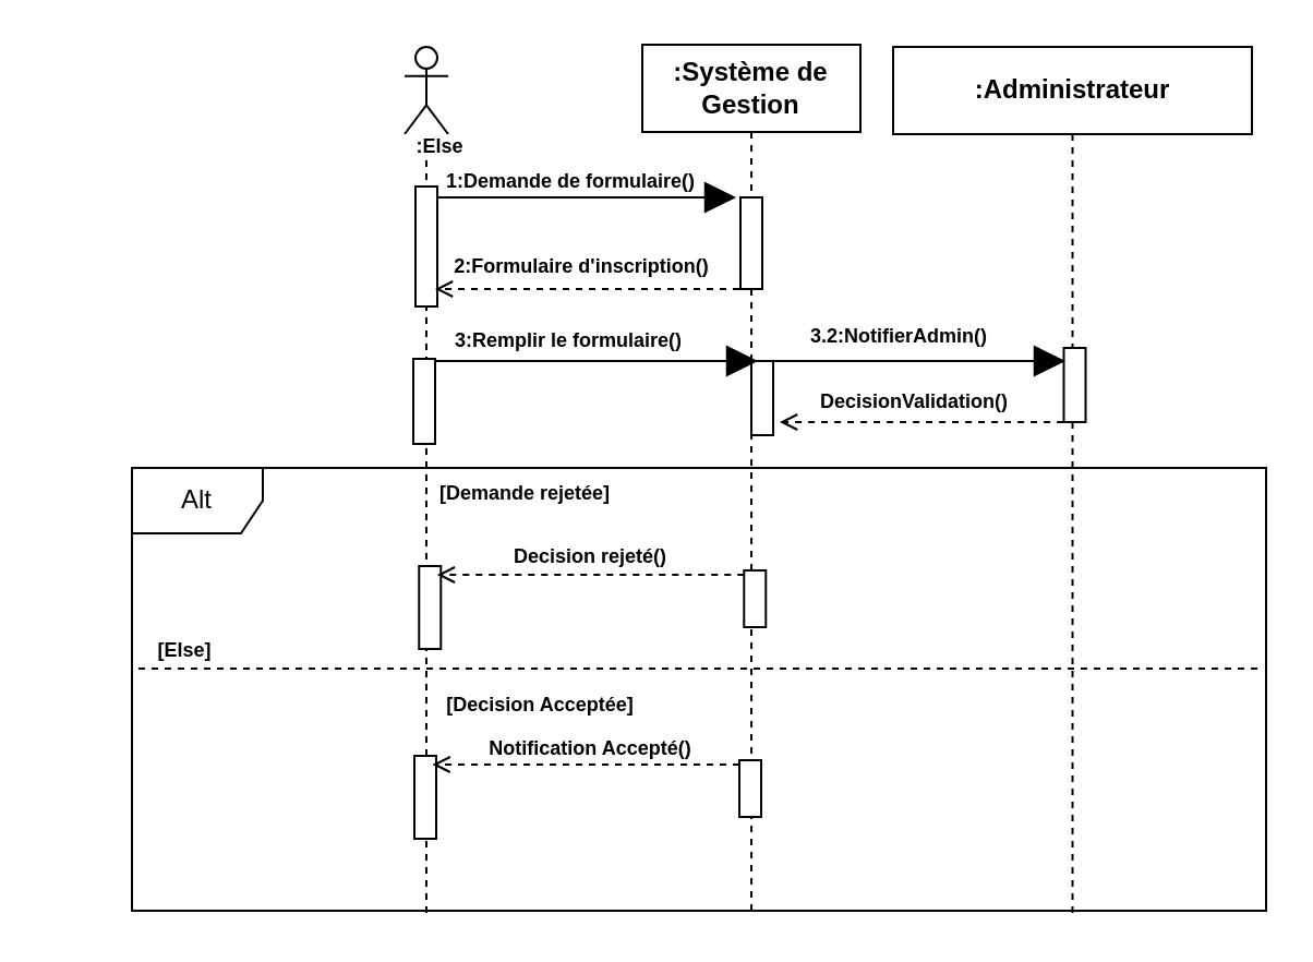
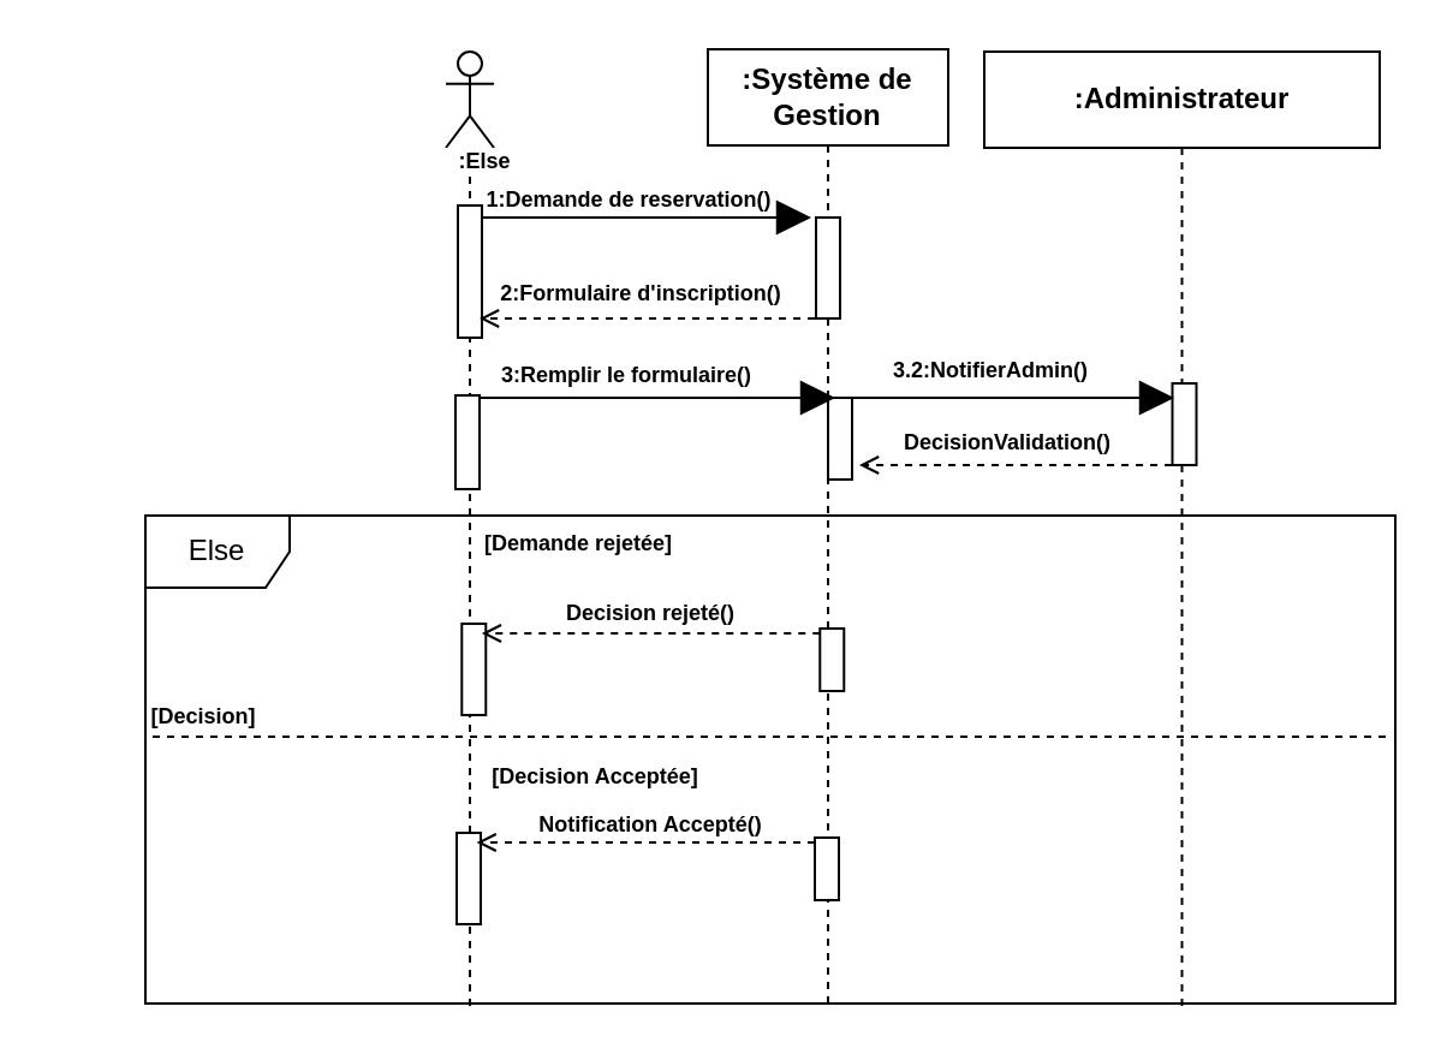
  <mxCell id="0" />
  <mxCell id="1" parent="0" />
  <mxCell id="2" value="" style="shape=umlLifeline;perimeter=lifelinePerimeter;whiteSpace=wrap;html=1;container=1;dropTarget=0;collapsible=0;recursiveResize=0;outlineConnect=0;portConstraint=eastwest;newEdgeStyle={&quot;curved&quot;:0,&quot;rounded&quot;:0};participant=umlActor;fillColor=light-dark(#FFFFFF,#000000);strokeColor=light-dark(#000000,#000000);" vertex="1" parent="1"><mxGeometry x="185" y="21" width="20" height="398" as="geometry" /></mxCell>
  <mxCell id="3" value="" style="html=1;points=[[0,0,0,0,5],[0,1,0,0,-5],[1,0,0,0,5],[1,1,0,0,-5]];perimeter=orthogonalPerimeter;outlineConnect=0;targetShapes=umlLifeline;portConstraint=eastwest;newEdgeStyle={&quot;curved&quot;:0,&quot;rounded&quot;:0};fillColor=light-dark(#FFFFFF,#FFFFFF);strokeColor=light-dark(#000000,#000000);" vertex="1" parent="2"><mxGeometry x="5" y="64" width="10" height="55" as="geometry" /></mxCell>
  <mxCell id="4" value="&lt;b&gt;:Système de Gestion&lt;/b&gt;" style="shape=umlLifeline;perimeter=lifelinePerimeter;whiteSpace=wrap;html=1;container=0;dropTarget=0;collapsible=0;recursiveResize=0;outlineConnect=0;portConstraint=eastwest;newEdgeStyle={&quot;edgeStyle&quot;:&quot;elbowEdgeStyle&quot;,&quot;elbow&quot;:&quot;vertical&quot;,&quot;curved&quot;:0,&quot;rounded&quot;:0};fillColor=light-dark(#FFFFFF, #ffffff);strokeColor=light-dark(#000000,#000000);labelBackgroundColor=none;fontColor=light-dark(#000000,#000000);" vertex="1" parent="1"><mxGeometry x="294" y="20" width="100" height="398" as="geometry" /></mxCell>
  <mxCell id="5" value="&lt;span style=&quot;color: rgba(0, 0, 0, 0); font-family: monospace; font-size: 0px; text-align: start;&quot;&gt;%3CmxGraphModel%3E%3Croot%3E%3CmxCell%20id%3D%220%22%2F%3E%3CmxCell%20id%3D%221%22%20parent%3D%220%22%2F%3E%3CmxCell%20id%3D%222%22%20value%3D%22%26lt%3Bb%20style%3D%26quot%3Bfont-size%3A%209px%3B%26quot%3B%26gt%3B%3AVisiteur%2FParticipant%26lt%3B%2Fb%26gt%3B%22%20style%3D%22text%3Bhtml%3D1%3Balign%3Dcenter%3BverticalAlign%3Dmiddle%3BwhiteSpace%3Dwrap%3Brounded%3D0%3BfillColor%3D%23FFFFFF%3B%22%20vertex%3D%221%22%20parent%3D%221%22%3E%3CmxGeometry%20x%3D%22213%22%20y%3D%22122%22%20width%3D%2254%22%20height%3D%2210%22%20as%3D%22geometry%22%2F%3E%3C%2FmxCell%3E%3C%2Froot%3E%3C%2FmxGraphModel%3E&lt;/span&gt;" style="html=1;points=[[0,0,0,0,5],[0,1,0,0,-5],[1,0,0,0,5],[1,1,0,0,-5]];perimeter=orthogonalPerimeter;outlineConnect=0;targetShapes=umlLifeline;portConstraint=eastwest;newEdgeStyle={&quot;curved&quot;:0,&quot;rounded&quot;:0};fillColor=light-dark(#FFFFFF,#FFFFFF);strokeColor=light-dark(#000000,#000000);" vertex="1" parent="4"><mxGeometry x="45" y="70" width="10" height="42" as="geometry" /></mxCell>
  <mxCell id="6" value="" style="endArrow=block;endFill=1;endSize=12;html=1;rounded=0;strokeColor=light-dark(#000000,#000000);exitX=1;exitY=0;exitDx=0;exitDy=5;exitPerimeter=0;" edge="1" parent="1" source="3"><mxGeometry width="160" relative="1" as="geometry"><mxPoint x="210" y="92" as="sourcePoint" /><mxPoint x="337" y="90" as="targetPoint" /></mxGeometry></mxCell>
  <mxCell id="7" value="&lt;b&gt;:Administrateur&lt;/b&gt;" style="shape=umlLifeline;perimeter=lifelinePerimeter;whiteSpace=wrap;html=1;container=1;dropTarget=0;collapsible=0;recursiveResize=0;outlineConnect=0;portConstraint=eastwest;newEdgeStyle={&quot;curved&quot;:0,&quot;rounded&quot;:0};fillColor=light-dark(#FFFFFF,#FFFFFF);fontColor=light-dark(#000000,#000000);strokeColor=light-dark(#000000,#000000);" vertex="1" parent="1"><mxGeometry x="409" y="21" width="164.5" height="397" as="geometry" /></mxCell>
  <mxCell id="8" value="" style="html=1;points=[[0,0,0,0,5],[0,1,0,0,-5],[1,0,0,0,5],[1,1,0,0,-5]];perimeter=orthogonalPerimeter;outlineConnect=0;targetShapes=umlLifeline;portConstraint=eastwest;newEdgeStyle={&quot;curved&quot;:0,&quot;rounded&quot;:0};fillColor=light-dark(#FFFFFF,#FFFFFF);strokeColor=light-dark(#000000,#000000);" vertex="1" parent="7"><mxGeometry x="-70.5" y="327" width="10" height="26" as="geometry" /></mxCell>
  <mxCell id="9" value="" style="html=1;points=[[0,0,0,0,5],[0,1,0,0,-5],[1,0,0,0,5],[1,1,0,0,-5]];perimeter=orthogonalPerimeter;outlineConnect=0;targetShapes=umlLifeline;portConstraint=eastwest;newEdgeStyle={&quot;curved&quot;:0,&quot;rounded&quot;:0};fillColor=light-dark(#FFFFFF,#FFFFFF);strokeColor=light-dark(#000000,#000000);" vertex="1" parent="7"><mxGeometry x="-219.5" y="325" width="10" height="38" as="geometry" /></mxCell>
  <mxCell id="10" value="&lt;b style=&quot;font-size: 9px;&quot;&gt;Notification Accepté()&lt;/b&gt;" style="text;html=1;align=center;verticalAlign=middle;whiteSpace=wrap;rounded=0;" vertex="1" parent="7"><mxGeometry x="-195.58" y="312" width="114.72" height="17" as="geometry" /></mxCell>
  <mxCell id="11" value="" style="endArrow=open;html=1;rounded=0;strokeColor=light-dark(#000000,#000000);dashed=1;strokeWidth=1;endFill=0;entryX=0;entryY=1;entryDx=0;entryDy=0;" edge="1" parent="7"><mxGeometry width="50" height="50" relative="1" as="geometry"><mxPoint x="-70.5" y="329" as="sourcePoint" /><mxPoint x="-211.22" y="329" as="targetPoint" /></mxGeometry></mxCell>
  <mxCell id="12" value="&lt;span style=&quot;color: rgba(0, 0, 0, 0); font-family: monospace; font-size: 0px; text-align: start;&quot;&gt;%3CmxGraphModel%3E%3Croot%3E%3CmxCell%20id%3D%220%22%2F%3E%3CmxCell%20id%3D%221%22%20parent%3D%220%22%2F%3E%3CmxCell%20id%3D%222%22%20value%3D%22%26lt%3Bb%20style%3D%26quot%3Bfont-size%3A%209px%3B%26quot%3B%26gt%3B%3AVisiteur%2FParticipant%26lt%3B%2Fb%26gt%3B%22%20style%3D%22text%3Bhtml%3D1%3Balign%3Dcenter%3BverticalAlign%3Dmiddle%3BwhiteSpace%3Dwrap%3Brounded%3D0%3BfillColor%3D%23FFFFFF%3B%22%20vertex%3D%221%22%20parent%3D%221%22%3E%3CmxGeometry%20x%3D%22213%22%20y%3D%22122%22%20width%3D%2254%22%20height%3D%2210%22%20as%3D%22geometry%22%2F%3E%3C%2FmxCell%3E%3C%2Froot%3E%3C%2FmxGraphModel%3E&lt;/span&gt;" style="html=1;points=[[0,0,0,0,5],[0,1,0,0,-5],[1,0,0,0,5],[1,1,0,0,-5]];perimeter=orthogonalPerimeter;outlineConnect=0;targetShapes=umlLifeline;portConstraint=eastwest;newEdgeStyle={&quot;curved&quot;:0,&quot;rounded&quot;:0};fillColor=light-dark(#FFFFFF,#FFFFFF);strokeColor=light-dark(#000000,#000000);" vertex="1" parent="7"><mxGeometry x="78.25" y="138" width="10" height="34" as="geometry" /></mxCell>
  <mxCell id="13" value="&lt;font style=&quot;color: light-dark(rgb(0, 0, 0), rgb(0, 0, 0)); font-size: 9px;&quot;&gt;&lt;b style=&quot;&quot;&gt;DecisionValidation()&lt;/b&gt;&lt;/font&gt;" style="text;html=1;align=center;verticalAlign=middle;whiteSpace=wrap;rounded=0;" vertex="1" parent="7"><mxGeometry x="-49" y="151" width="118" height="22" as="geometry" /></mxCell>
  <mxCell id="14" style="edgeStyle=orthogonalEdgeStyle;rounded=0;orthogonalLoop=1;jettySize=auto;html=1;exitX=0.5;exitY=1;exitDx=0;exitDy=0;" edge="1" parent="7"><mxGeometry relative="1" as="geometry"><mxPoint x="3" y="140" as="sourcePoint" /><mxPoint x="3" y="140" as="targetPoint" /></mxGeometry></mxCell>
- <mxCell id="15" value="&lt;font style=&quot;color: light-dark(rgb(0, 0, 0), rgb(0, 0, 0)); font-size: 9px;&quot;&gt;&lt;b style=&quot;&quot;&gt;1:Demande de formulaire()&lt;/b&gt;&lt;/font&gt;" style="text;html=1;align=center;verticalAlign=middle;whiteSpace=wrap;rounded=0;" vertex="1" parent="1"><mxGeometry x="197" y="71" width="129" height="22" as="geometry" /></mxCell>
+ <mxCell id="15" value="&lt;font style=&quot;color: light-dark(rgb(0, 0, 0), rgb(0, 0, 0)); font-size: 9px;&quot;&gt;&lt;b style=&quot;&quot;&gt;1:Demande de reservation()&lt;/b&gt;&lt;/font&gt;" style="text;html=1;align=center;verticalAlign=middle;whiteSpace=wrap;rounded=0;" vertex="1" parent="1"><mxGeometry x="197" y="71" width="129" height="22" as="geometry" /></mxCell>
  <mxCell id="16" value="" style="endArrow=block;endFill=1;endSize=12;html=1;rounded=0;strokeColor=light-dark(#000000,#000000);" edge="1" parent="1"><mxGeometry width="160" relative="1" as="geometry"><mxPoint x="353" y="165" as="sourcePoint" /><mxPoint x="488" y="165" as="targetPoint" /></mxGeometry></mxCell>
  <mxCell id="17" value="&lt;font style=&quot;color: light-dark(rgb(0, 0, 0), rgb(0, 0, 0)); font-size: 9px;&quot;&gt;&lt;b style=&quot;&quot;&gt;3.2:NotifierAdmin()&lt;/b&gt;&lt;/font&gt;" style="text;html=1;align=center;verticalAlign=middle;whiteSpace=wrap;rounded=0;" vertex="1" parent="1"><mxGeometry x="353" y="142" width="118" height="22" as="geometry" /></mxCell>
  <mxCell id="18" value="" style="endArrow=open;html=1;rounded=0;strokeColor=light-dark(#000000,#000000);dashed=1;strokeWidth=1;endFill=0;" edge="1" parent="1"><mxGeometry width="50" height="50" relative="1" as="geometry"><mxPoint x="493.05" y="193" as="sourcePoint" /><mxPoint x="356.997" y="193" as="targetPoint" /></mxGeometry></mxCell>
  <mxCell id="19" value="&lt;b style=&quot;font-size: 9px;&quot;&gt;:Else&lt;/b&gt;" style="text;html=1;align=center;verticalAlign=middle;whiteSpace=wrap;rounded=0;fillColor=#FFFFFF;" vertex="1" parent="1"><mxGeometry x="149" y="61" width="105" height="10" as="geometry" /></mxCell>
  <mxCell id="20" value="" style="endArrow=open;html=1;rounded=0;strokeColor=light-dark(#000000,#000000);dashed=1;strokeWidth=1;endFill=0;" edge="1" parent="1"><mxGeometry width="50" height="50" relative="1" as="geometry"><mxPoint x="338.5" y="132" as="sourcePoint" /><mxPoint x="199" y="132" as="targetPoint" /></mxGeometry></mxCell>
  <mxCell id="21" value="&lt;font style=&quot;color: light-dark(rgb(0, 0, 0), rgb(0, 0, 0)); font-size: 9px;&quot;&gt;&lt;b&gt;2:Formulaire d'inscription()&lt;/b&gt;&lt;/font&gt;" style="text;html=1;align=center;verticalAlign=middle;whiteSpace=wrap;rounded=0;" vertex="1" parent="1"><mxGeometry x="204" y="110" width="125" height="22" as="geometry" /></mxCell>
  <mxCell id="22" value="&lt;font style=&quot;color: light-dark(rgb(0, 0, 0), rgb(0, 0, 0)); font-size: 9px;&quot;&gt;&lt;b style=&quot;&quot;&gt;[Decision Acceptée]&lt;/b&gt;&lt;/font&gt;" style="text;html=1;align=center;verticalAlign=middle;whiteSpace=wrap;rounded=0;" vertex="1" parent="1"><mxGeometry x="183" y="311" width="129" height="22" as="geometry" /></mxCell>
- <mxCell id="23" value="Alt" style="shape=umlFrame;whiteSpace=wrap;html=1;pointerEvents=0;" vertex="1" parent="1"><mxGeometry x="60" y="214" width="520" height="203" as="geometry" /></mxCell>
+ <mxCell id="23" value="Else" style="shape=umlFrame;whiteSpace=wrap;html=1;pointerEvents=0;" vertex="1" parent="1"><mxGeometry x="60" y="214" width="520" height="203" as="geometry" /></mxCell>
  <mxCell id="24" value="&lt;font style=&quot;color: light-dark(rgb(0, 0, 0), rgb(0, 0, 0)); font-size: 9px;&quot;&gt;&lt;b&gt;3:Remplir le formulaire()&lt;/b&gt;&lt;/font&gt;" style="text;html=1;align=center;verticalAlign=middle;whiteSpace=wrap;rounded=0;" vertex="1" parent="1"><mxGeometry x="202.92" y="146" width="114.72" height="17" as="geometry" /></mxCell>
  <mxCell id="25" value="&lt;font style=&quot;color: light-dark(rgb(0, 0, 0), rgb(0, 0, 0)); font-size: 9px;&quot;&gt;&lt;b style=&quot;&quot;&gt;[Demande rejetée]&lt;/b&gt;&lt;/font&gt;" style="text;html=1;align=center;verticalAlign=middle;whiteSpace=wrap;rounded=0;" vertex="1" parent="1"><mxGeometry x="176" y="214" width="129" height="22" as="geometry" /></mxCell>
  <mxCell id="26" value="" style="html=1;points=[[0,0,0,0,5],[0,1,0,0,-5],[1,0,0,0,5],[1,1,0,0,-5]];perimeter=orthogonalPerimeter;outlineConnect=0;targetShapes=umlLifeline;portConstraint=eastwest;newEdgeStyle={&quot;curved&quot;:0,&quot;rounded&quot;:0};fillColor=light-dark(#FFFFFF,#FFFFFF);strokeColor=light-dark(#000000,#000000);" vertex="1" parent="1"><mxGeometry x="344" y="165" width="10" height="34" as="geometry" /></mxCell>
  <mxCell id="27" value="" style="endArrow=block;endFill=1;endSize=12;html=1;rounded=0;strokeColor=light-dark(#000000,#000000);" edge="1" parent="1"><mxGeometry width="160" relative="1" as="geometry"><mxPoint x="198" y="165" as="sourcePoint" /><mxPoint x="347" y="165" as="targetPoint" /></mxGeometry></mxCell>
  <mxCell id="28" value="" style="html=1;points=[[0,0,0,0,5],[0,1,0,0,-5],[1,0,0,0,5],[1,1,0,0,-5]];perimeter=orthogonalPerimeter;outlineConnect=0;targetShapes=umlLifeline;portConstraint=eastwest;newEdgeStyle={&quot;curved&quot;:0,&quot;rounded&quot;:0};fillColor=light-dark(#FFFFFF,#FFFFFF);strokeColor=light-dark(#000000,#000000);" vertex="1" parent="1"><mxGeometry x="189" y="164" width="10" height="39" as="geometry" /></mxCell>
  <mxCell id="29" value="" style="html=1;points=[[0,0,0,0,5],[0,1,0,0,-5],[1,0,0,0,5],[1,1,0,0,-5]];perimeter=orthogonalPerimeter;outlineConnect=0;targetShapes=umlLifeline;portConstraint=eastwest;newEdgeStyle={&quot;curved&quot;:0,&quot;rounded&quot;:0};fillColor=light-dark(#FFFFFF,#FFFFFF);strokeColor=light-dark(#000000,#000000);" vertex="1" parent="1"><mxGeometry x="340.64" y="261" width="10" height="26" as="geometry" /></mxCell>
  <mxCell id="30" value="" style="html=1;points=[[0,0,0,0,5],[0,1,0,0,-5],[1,0,0,0,5],[1,1,0,0,-5]];perimeter=orthogonalPerimeter;outlineConnect=0;targetShapes=umlLifeline;portConstraint=eastwest;newEdgeStyle={&quot;curved&quot;:0,&quot;rounded&quot;:0};fillColor=light-dark(#FFFFFF,#FFFFFF);strokeColor=light-dark(#000000,#000000);" vertex="1" parent="1"><mxGeometry x="191.64" y="259" width="10" height="38" as="geometry" /></mxCell>
  <mxCell id="31" value="" style="endArrow=open;html=1;rounded=0;strokeColor=light-dark(#000000,#000000);dashed=1;strokeWidth=1;endFill=0;entryX=0;entryY=1;entryDx=0;entryDy=0;" edge="1" parent="1"><mxGeometry width="50" height="50" relative="1" as="geometry"><mxPoint x="340.64" y="263" as="sourcePoint" /><mxPoint x="199.92" y="263" as="targetPoint" /></mxGeometry></mxCell>
  <mxCell id="32" value="&lt;font style=&quot;color: light-dark(rgb(0, 0, 0), rgb(0, 0, 0)); font-size: 9px;&quot;&gt;&lt;b style=&quot;&quot;&gt;Decision rejeté()&lt;/b&gt;&lt;/font&gt;" style="text;html=1;align=center;verticalAlign=middle;whiteSpace=wrap;rounded=0;" vertex="1" parent="1"><mxGeometry x="213.28" y="242" width="114.72" height="24" as="geometry" /></mxCell>
  <mxCell id="33" value="" style="line;strokeWidth=1;fillColor=none;align=left;verticalAlign=middle;spacingTop=-1;spacingLeft=3;spacingRight=3;rotatable=0;labelPosition=right;points=[];portConstraint=eastwest;strokeColor=inherit;dashed=1;" vertex="1" parent="1"><mxGeometry x="63" y="302" width="516" height="8" as="geometry" /></mxCell>
- <mxCell id="34" value="&lt;font style=&quot;color: light-dark(rgb(0, 0, 0), rgb(0, 0, 0)); font-size: 9px;&quot;&gt;&lt;b style=&quot;&quot;&gt;[Else]&lt;/b&gt;&lt;/font&gt;" style="text;html=1;align=center;verticalAlign=middle;whiteSpace=wrap;rounded=0;" vertex="1" parent="1"><mxGeometry x="20" y="286" width="129" height="22" as="geometry" /></mxCell>
+ <mxCell id="34" value="&lt;font style=&quot;color: light-dark(rgb(0, 0, 0), rgb(0, 0, 0)); font-size: 9px;&quot;&gt;&lt;b style=&quot;&quot;&gt;[Decision]&lt;/b&gt;&lt;/font&gt;" style="text;html=1;align=center;verticalAlign=middle;whiteSpace=wrap;rounded=0;" vertex="1" parent="1"><mxGeometry x="20" y="286" width="129" height="22" as="geometry" /></mxCell>
